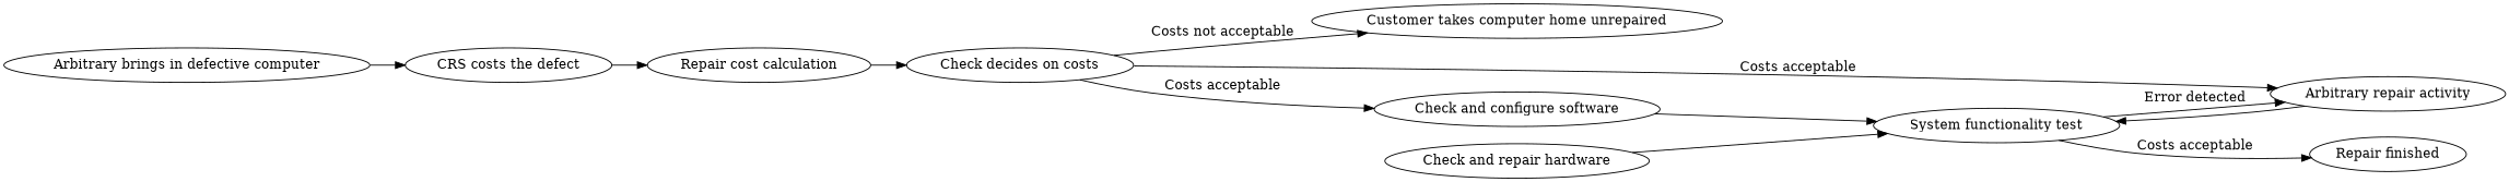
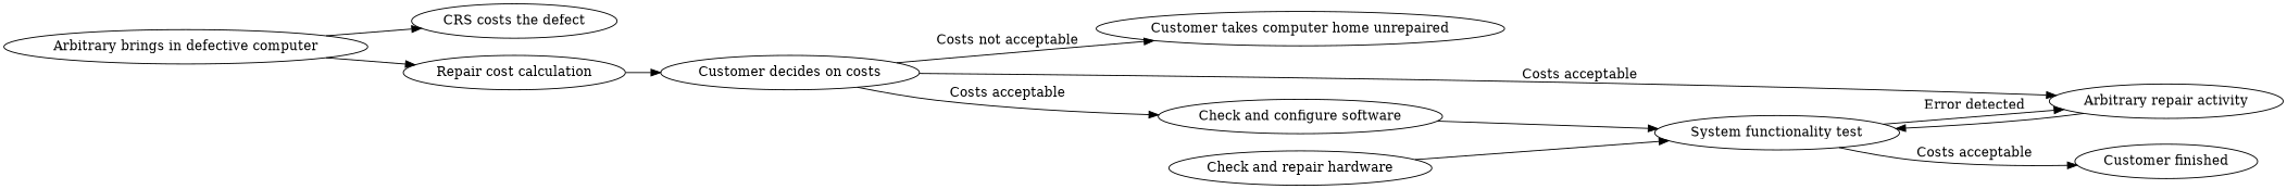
  digraph {
    rankdir=LR
    n1 [label="Arbitrary brings in defective computer"]
    n2 [label="CRS costs the defect"]
    "Repair cost calculation"
-   "Customer decides on costs" [label="Check decides on costs"]
+   "Customer decides on costs"
    "Customer takes computer home unrepaired"
    "Check and configure software"
    "Arbitrary repair activity"
    "Check and repair hardware"
    "System functionality test"
-   "Repair finished"
+   "Repair finished" [label="Customer finished"]
    n1 -> n2
-   n2 -> "Repair cost calculation"
+   n1 -> "Repair cost calculation"
    "Repair cost calculation" -> "Customer decides on costs"
    "Customer decides on costs" -> "Customer takes computer home unrepaired" [label="Costs not acceptable"]
    "Customer decides on costs" -> "Check and configure software" [label="Costs acceptable"]
    "Customer decides on costs" -> "Arbitrary repair activity" [label="Costs acceptable"]
    "Check and configure software" -> "System functionality test"
    "Arbitrary repair activity" -> "System functionality test"
    "Check and repair hardware" -> "System functionality test"
    "System functionality test" -> "Arbitrary repair activity" [label="Error detected"]
    "System functionality test" -> "Repair finished" [label="Costs acceptable"]
  }
